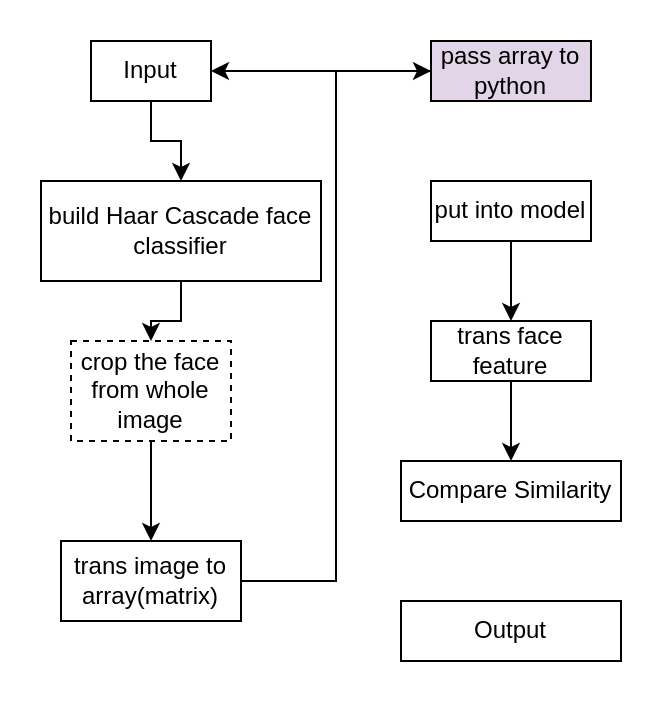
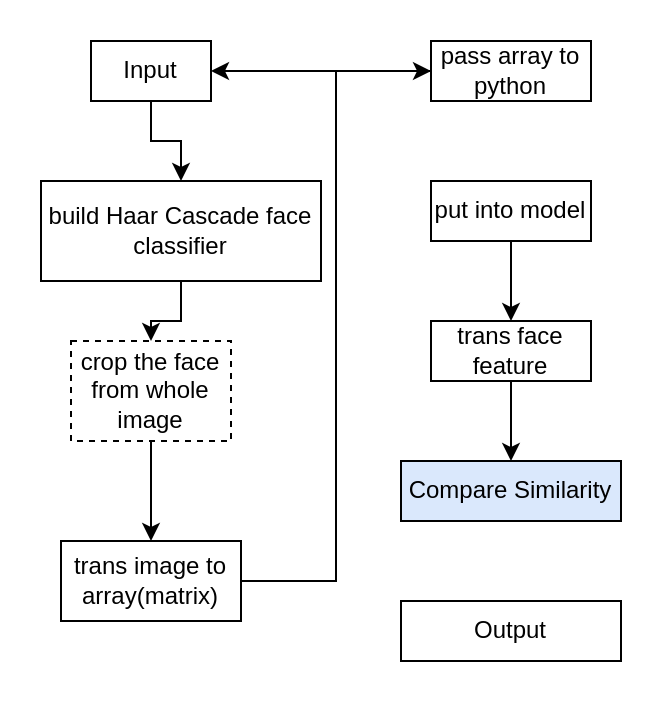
  <mxCell id="0" />
  <mxCell id="1" parent="0" />
  <mxCell id="2" style="edgeStyle=orthogonalEdgeStyle;rounded=0;orthogonalLoop=1;jettySize=auto;html=1;" edge="1" parent="1" source="3" target="5"><mxGeometry relative="1" as="geometry" /></mxCell>
  <mxCell id="3" value="Input" style="rounded=0;whiteSpace=wrap;html=1;" vertex="1" parent="1"><mxGeometry x="45" y="20" width="60" height="30" as="geometry" /></mxCell>
  <mxCell id="4" style="edgeStyle=orthogonalEdgeStyle;rounded=0;orthogonalLoop=1;jettySize=auto;html=1;entryX=0.5;entryY=0;entryDx=0;entryDy=0;" edge="1" parent="1" source="5" target="9"><mxGeometry relative="1" as="geometry" /></mxCell>
  <mxCell id="5" value="build Haar Cascade face classifier" style="rounded=0;whiteSpace=wrap;html=1;" vertex="1" parent="1"><mxGeometry x="20" y="90" width="140" height="50" as="geometry" /></mxCell>
  <mxCell id="6" style="edgeStyle=orthogonalEdgeStyle;rounded=0;orthogonalLoop=1;jettySize=auto;html=1;" edge="1" parent="1" source="7" target="16"><mxGeometry relative="1" as="geometry" /></mxCell>
  <mxCell id="7" value="trans face feature" style="rounded=0;whiteSpace=wrap;html=1;" vertex="1" parent="1"><mxGeometry x="215" y="160" width="80" height="30" as="geometry" /></mxCell>
  <mxCell id="8" style="edgeStyle=orthogonalEdgeStyle;rounded=0;orthogonalLoop=1;jettySize=auto;html=1;" edge="1" parent="1" source="9" target="11"><mxGeometry relative="1" as="geometry" /></mxCell>
  <mxCell id="9" value="crop the face from whole image" style="rounded=0;whiteSpace=wrap;html=1;dashed=1;" vertex="1" parent="1"><mxGeometry x="35" y="170" width="80" height="50" as="geometry" /></mxCell>
  <mxCell id="10" style="edgeStyle=orthogonalEdgeStyle;rounded=0;orthogonalLoop=1;jettySize=auto;html=1;entryX=0;entryY=0.5;entryDx=0;entryDy=0;" edge="1" parent="1" source="11" target="13"><mxGeometry relative="1" as="geometry" /></mxCell>
  <mxCell id="11" value="trans image to array(matrix)" style="rounded=0;whiteSpace=wrap;html=1;" vertex="1" parent="1"><mxGeometry x="30" y="270" width="90" height="40" as="geometry" /></mxCell>
  <mxCell id="12" style="edgeStyle=orthogonalEdgeStyle;rounded=0;orthogonalLoop=1;jettySize=auto;html=1;" edge="1" parent="1" source="13" target="3"><mxGeometry relative="1" as="geometry" /></mxCell>
- <mxCell id="13" value="pass array to python" style="rounded=0;whiteSpace=wrap;html=1;fillColor=#e1d5e7;" vertex="1" parent="1"><mxGeometry x="215" y="20" width="80" height="30" as="geometry" /></mxCell>
+ <mxCell id="13" value="pass array to python" style="rounded=0;whiteSpace=wrap;html=1;" vertex="1" parent="1"><mxGeometry x="215" y="20" width="80" height="30" as="geometry" /></mxCell>
  <mxCell id="14" style="edgeStyle=orthogonalEdgeStyle;rounded=0;orthogonalLoop=1;jettySize=auto;html=1;" edge="1" parent="1" source="15" target="7"><mxGeometry relative="1" as="geometry" /></mxCell>
  <mxCell id="15" value="put into model" style="rounded=0;whiteSpace=wrap;html=1;" vertex="1" parent="1"><mxGeometry x="215" y="90" width="80" height="30" as="geometry" /></mxCell>
- <mxCell id="16" value="Compare&amp;nbsp;Similarity" style="rounded=0;whiteSpace=wrap;html=1;" vertex="1" parent="1"><mxGeometry x="200" y="230" width="110" height="30" as="geometry" /></mxCell>
+ <mxCell id="16" value="Compare&amp;nbsp;Similarity" style="rounded=0;whiteSpace=wrap;html=1;fillColor=#dae8fc;" vertex="1" parent="1"><mxGeometry x="200" y="230" width="110" height="30" as="geometry" /></mxCell>
  <mxCell id="17" value="Output" style="rounded=0;whiteSpace=wrap;html=1;" vertex="1" parent="1"><mxGeometry x="200" y="300" width="110" height="30" as="geometry" /></mxCell>
